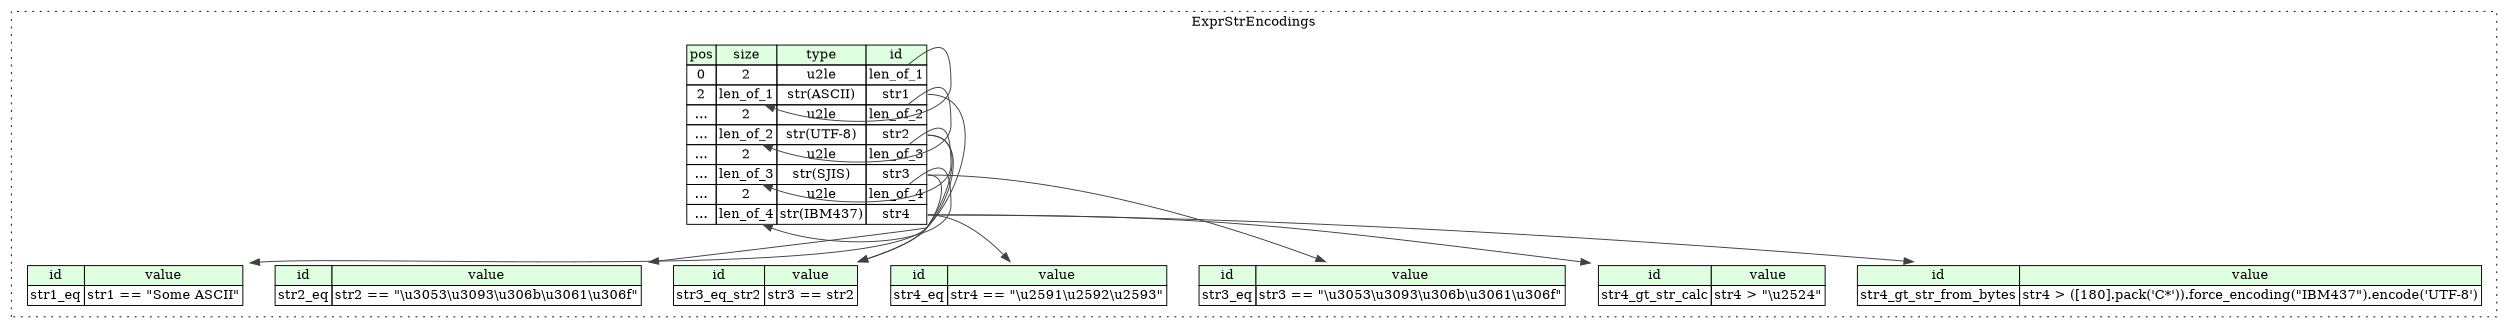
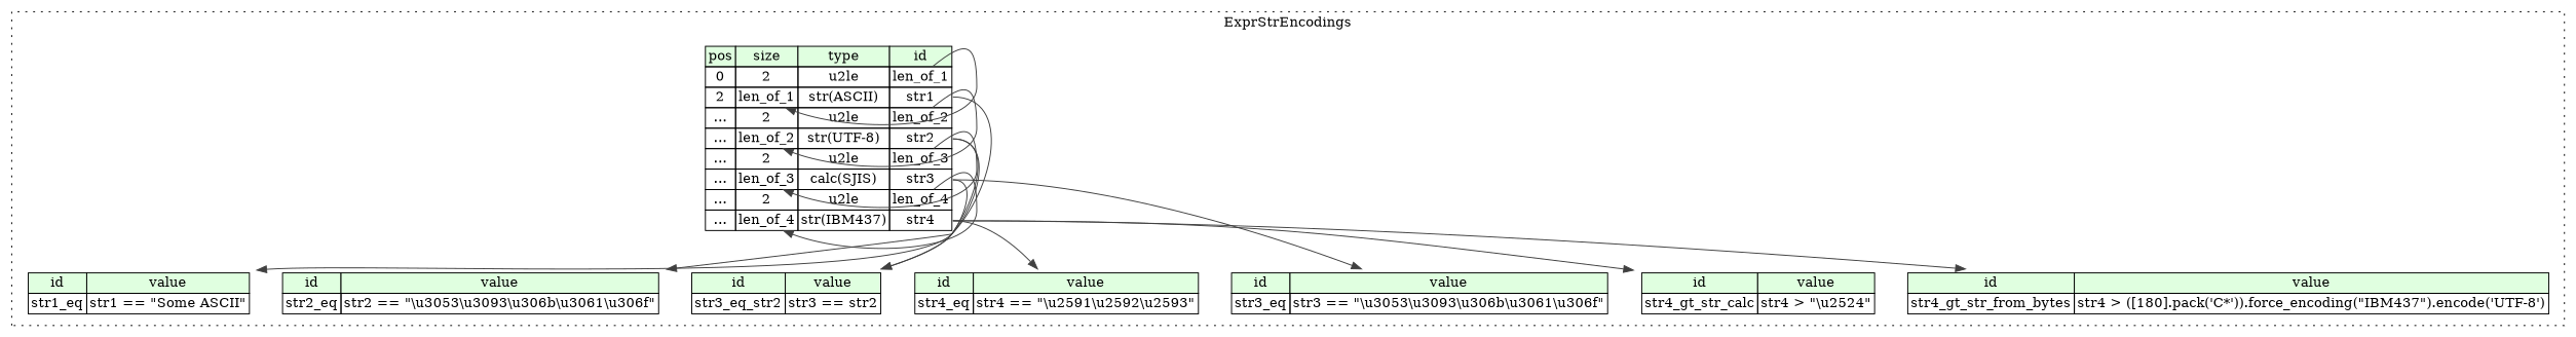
  digraph {
    rankdir=TB
    node [shape=plaintext]
    edge [color="#404040" tailport=str4_type]
-   n1 [label=<<TABLE BORDER="0" CELLBORDER="1" CELLSPACING="0"> 			<TR><TD BGCOLOR="#E0FFE0">pos</TD><TD BGCOLOR="#E0FFE0">size</TD><TD BGCOLOR="#E0FFE0">type</TD><TD BGCOLOR="#E0FFE0">id</TD></TR> 			<TR><TD PORT="len_of_1_pos">0</TD><TD PORT="len_of_1_size">2</TD><TD>u2le</TD><TD PORT="len_of_1_type">len_of_1</TD></TR> 			<TR><TD PORT="str1_pos">2</TD><TD PORT="str1_size">len_of_1</TD><TD>str(ASCII)</TD><TD PORT="str1_type">str1</TD></TR> 			<TR><TD PORT="len_of_2_pos">...</TD><TD PORT="len_of_2_size">2</TD><TD>u2le</TD><TD PORT="len_of_2_type">len_of_2</TD></TR> 			<TR><TD PORT="str2_pos">...</TD><TD PORT="str2_size">len_of_2</TD><TD>str(UTF-8)</TD><TD PORT="str2_type">str2</TD></TR> 			<TR><TD PORT="len_of_3_pos">...</TD><TD PORT="len_of_3_size">2</TD><TD>u2le</TD><TD PORT="len_of_3_type">len_of_3</TD></TR> 			<TR><TD PORT="str3_pos">...</TD><TD PORT="str3_size">len_of_3</TD><TD>str(SJIS)</TD><TD PORT="str3_type">str3</TD></TR> 			<TR><TD PORT="len_of_4_pos">...</TD><TD PORT="len_of_4_size">2</TD><TD>u2le</TD><TD PORT="len_of_4_type">len_of_4</TD></TR> 			<TR><TD PORT="str4_pos">...</TD><TD PORT="str4_size">len_of_4</TD><TD>str(IBM437)</TD><TD PORT="str4_type">str4</TD></TR> 		</TABLE>>]
+   n1 [label=<<TABLE BORDER="0" CELLBORDER="1" CELLSPACING="0"> 			<TR><TD BGCOLOR="#E0FFE0">pos</TD><TD BGCOLOR="#E0FFE0">size</TD><TD BGCOLOR="#E0FFE0">type</TD><TD BGCOLOR="#E0FFE0">id</TD></TR> 			<TR><TD PORT="len_of_1_pos">0</TD><TD PORT="len_of_1_size">2</TD><TD>u2le</TD><TD PORT="len_of_1_type">len_of_1</TD></TR> 			<TR><TD PORT="str1_pos">2</TD><TD PORT="str1_size">len_of_1</TD><TD>str(ASCII)</TD><TD PORT="str1_type">str1</TD></TR> 			<TR><TD PORT="len_of_2_pos">...</TD><TD PORT="len_of_2_size">2</TD><TD>u2le</TD><TD PORT="len_of_2_type">len_of_2</TD></TR> 			<TR><TD PORT="str2_pos">...</TD><TD PORT="str2_size">len_of_2</TD><TD>str(UTF-8)</TD><TD PORT="str2_type">str2</TD></TR> 			<TR><TD PORT="len_of_3_pos">...</TD><TD PORT="len_of_3_size">2</TD><TD>u2le</TD><TD PORT="len_of_3_type">len_of_3</TD></TR> 			<TR><TD PORT="str3_pos">...</TD><TD PORT="str3_size">len_of_3</TD><TD>calc(SJIS)</TD><TD PORT="str3_type">str3</TD></TR> 			<TR><TD PORT="len_of_4_pos">...</TD><TD PORT="len_of_4_size">2</TD><TD>u2le</TD><TD PORT="len_of_4_type">len_of_4</TD></TR> 			<TR><TD PORT="str4_pos">...</TD><TD PORT="str4_size">len_of_4</TD><TD>str(IBM437)</TD><TD PORT="str4_type">str4</TD></TR> 		</TABLE>>]
    n2 [label=<<TABLE BORDER="0" CELLBORDER="1" CELLSPACING="0"> 			<TR><TD BGCOLOR="#E0FFE0">id</TD><TD BGCOLOR="#E0FFE0">value</TD></TR> 			<TR><TD>str1_eq</TD><TD>str1 == &quot;Some ASCII&quot;</TD></TR> 		</TABLE>>]
    n3 [label=<<TABLE BORDER="0" CELLBORDER="1" CELLSPACING="0"> 			<TR><TD BGCOLOR="#E0FFE0">id</TD><TD BGCOLOR="#E0FFE0">value</TD></TR> 			<TR><TD>str2_eq</TD><TD>str2 == &quot;\u3053\u3093\u306b\u3061\u306f&quot;</TD></TR> 		</TABLE>>]
    n4 [label=<<TABLE BORDER="0" CELLBORDER="1" CELLSPACING="0"> 			<TR><TD BGCOLOR="#E0FFE0">id</TD><TD BGCOLOR="#E0FFE0">value</TD></TR> 			<TR><TD>str3_eq_str2</TD><TD>str3 == str2</TD></TR> 		</TABLE>>]
    n5 [label=<<TABLE BORDER="0" CELLBORDER="1" CELLSPACING="0"> 			<TR><TD BGCOLOR="#E0FFE0">id</TD><TD BGCOLOR="#E0FFE0">value</TD></TR> 			<TR><TD>str4_eq</TD><TD>str4 == &quot;\u2591\u2592\u2593&quot;</TD></TR> 		</TABLE>>]
    n6 [label=<<TABLE BORDER="0" CELLBORDER="1" CELLSPACING="0"> 			<TR><TD BGCOLOR="#E0FFE0">id</TD><TD BGCOLOR="#E0FFE0">value</TD></TR> 			<TR><TD>str3_eq</TD><TD>str3 == &quot;\u3053\u3093\u306b\u3061\u306f&quot;</TD></TR> 		</TABLE>>]
    n7 [label=<<TABLE BORDER="0" CELLBORDER="1" CELLSPACING="0"> 			<TR><TD BGCOLOR="#E0FFE0">id</TD><TD BGCOLOR="#E0FFE0">value</TD></TR> 			<TR><TD>str4_gt_str_calc</TD><TD>str4 &gt; &quot;\u2524&quot;</TD></TR> 		</TABLE>>]
    n8 [label=<<TABLE BORDER="0" CELLBORDER="1" CELLSPACING="0"> 			<TR><TD BGCOLOR="#E0FFE0">id</TD><TD BGCOLOR="#E0FFE0">value</TD></TR> 			<TR><TD>str4_gt_str_from_bytes</TD><TD>str4 &gt; ([180].pack('C*')).force_encoding(&quot;IBM437&quot;).encode('UTF-8')</TD></TR> 		</TABLE>>]
    subgraph cluster_1 {
      label=ExprStrEncodings
      style=dotted
      n1
      n2
      n3
      n4
      n5
      n6
      n7
      n8
    }
    n1 -> n1 [headport=str1_size tailport=len_of_1_type]
    n1 -> n1 [headport=str2_size tailport=len_of_2_type]
    n1 -> n1 [headport=str3_size tailport=len_of_3_type]
    n1 -> n1 [headport=str4_size tailport=len_of_4_type]
    n1 -> n2 [tailport=str1_type]
    n1 -> n3 [tailport=str2_type]
    n1 -> n4 [tailport=str3_type]
    n1 -> n4 [tailport=str2_type]
    n1 -> n5
    n1 -> n6 [tailport=str3_type]
    n1 -> n7
    n1 -> n8
  }
